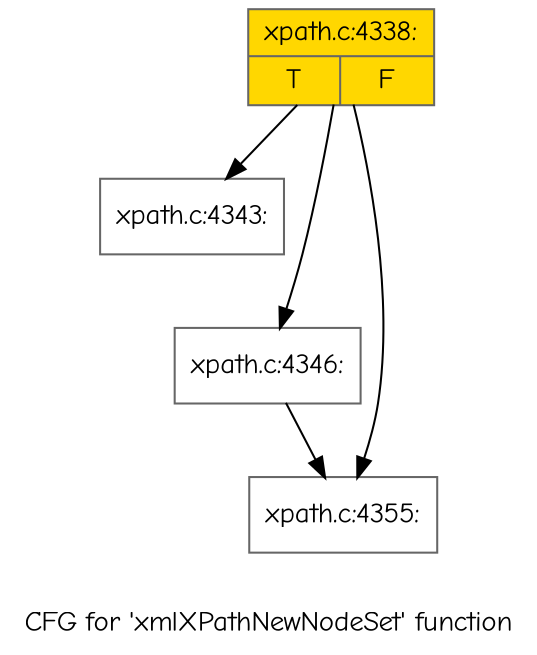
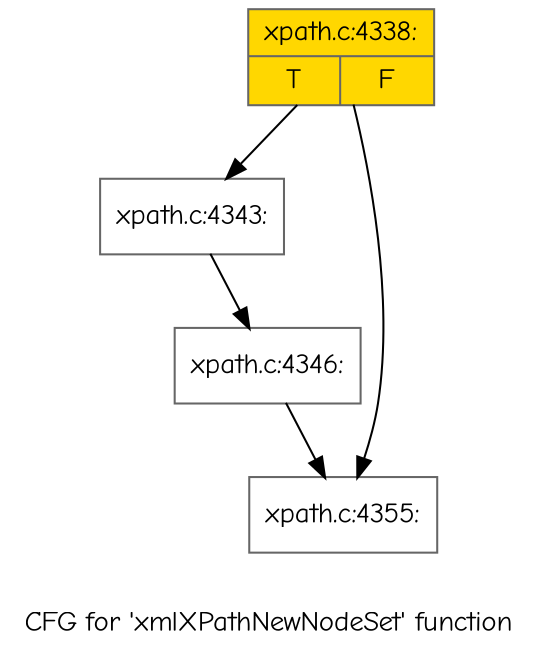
  digraph {
    fontname="Comic Neue"
    label="CFG for 'xmlXPathNewNodeSet' function"
    node [color=gray40 fillcolor=white fontname="Comic Neue" shape=record style=filled]
    edge [fontname="Comic Neue"]
    n1 [fillcolor=gold label="{xpath.c:4338:|{<s0>T|<s1>F}}"]
    n2 [label="{xpath.c:4343:}"]
    n3 [label="{xpath.c:4346:}"]
    n4 [label="{xpath.c:4355:}"]
    n1 -> n2
-   n1 -> n3
+   n2 -> n3
    n1 -> n4
    n3 -> n4
  }
